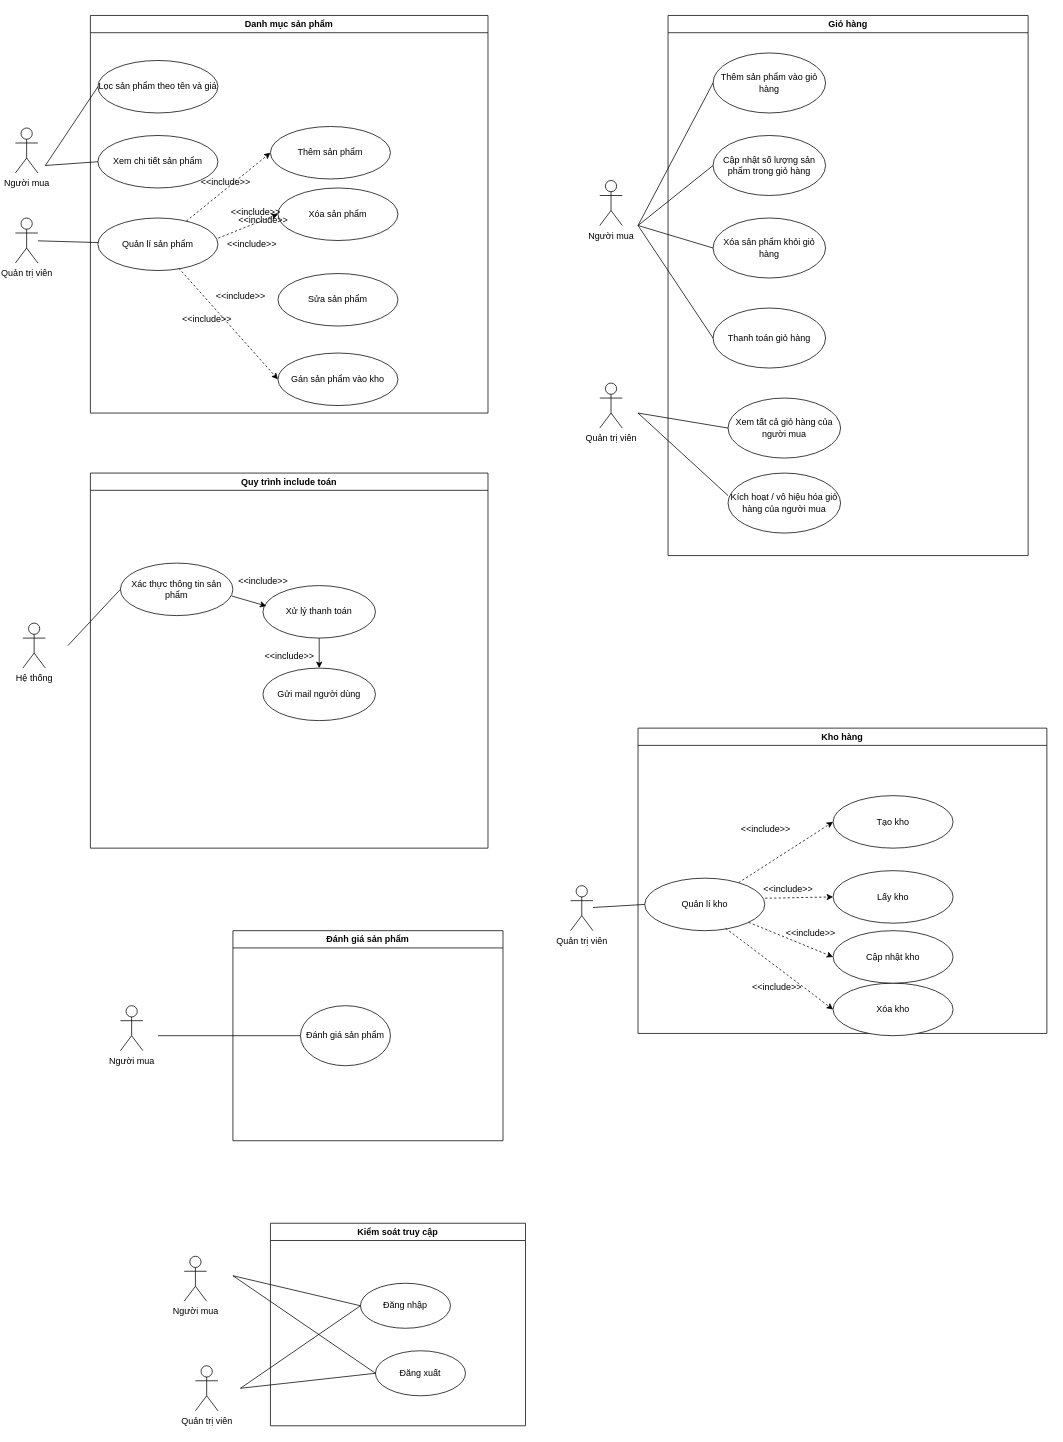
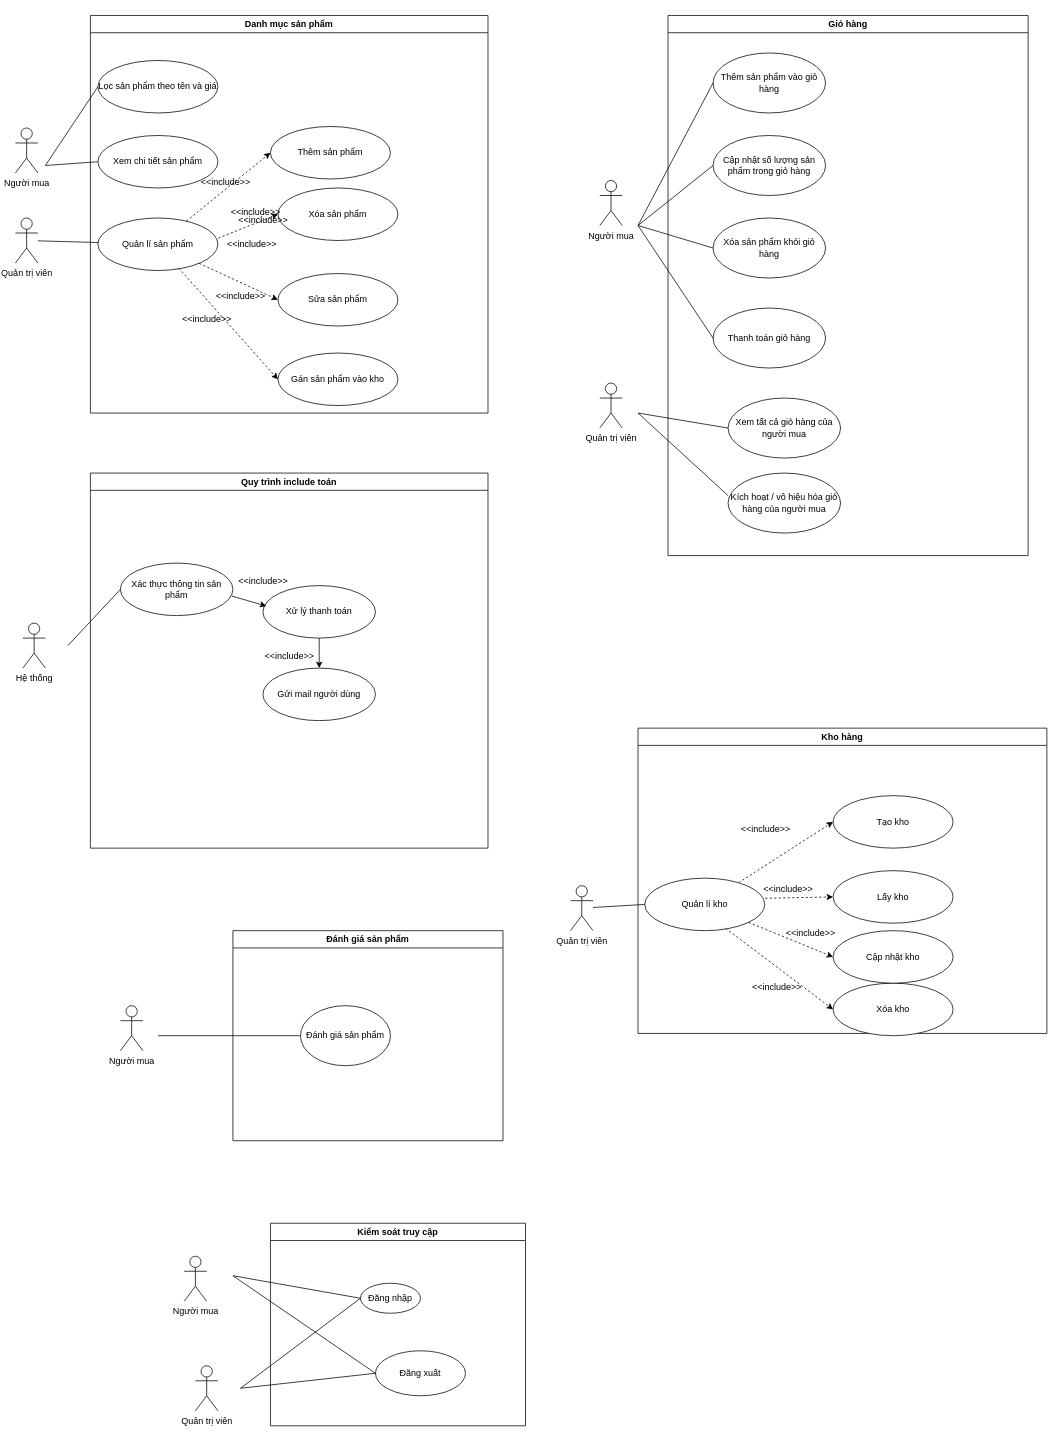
  <mxCell id="0" />
  <mxCell id="1" parent="0" />
  <mxCell id="2" value="Danh mục sản phẩm" style="swimlane;whiteSpace=wrap;html=1;labelBackgroundColor=none;rounded=0;" vertex="1" parent="1"><mxGeometry x="120" width="530" height="530" as="geometry" y="20" /></mxCell>
  <mxCell id="3" style="orthogonalLoop=1;jettySize=auto;html=1;entryX=0;entryY=0.5;entryDx=0;entryDy=0;rounded=0;dashed=1;" edge="1" parent="2" source="4" target="5"><mxGeometry relative="1" as="geometry" /></mxCell>
  <mxCell id="4" value="Quản lí sản phẩm" style="ellipse;whiteSpace=wrap;html=1;" vertex="1" parent="2"><mxGeometry x="10" y="270" width="160" height="70" as="geometry" /></mxCell>
  <mxCell id="5" value="Thêm sản phẩm" style="ellipse;whiteSpace=wrap;html=1;" vertex="1" parent="2"><mxGeometry x="240" y="148" width="160" height="70" as="geometry" /></mxCell>
  <mxCell id="6" value="Xóa sản phẩm" style="ellipse;whiteSpace=wrap;html=1;" vertex="1" parent="2"><mxGeometry x="250" y="230" width="160" height="70" as="geometry" /></mxCell>
  <mxCell id="7" value="Gán sản phẩm vào kho" style="ellipse;whiteSpace=wrap;html=1;" vertex="1" parent="2"><mxGeometry x="250" y="450" width="160" height="70" as="geometry" /></mxCell>
  <mxCell id="8" value="Sửa sản phẩm" style="ellipse;whiteSpace=wrap;html=1;" vertex="1" parent="2"><mxGeometry x="250" y="344" width="160" height="70" as="geometry" /></mxCell>
  <mxCell id="9" style="orthogonalLoop=1;jettySize=auto;html=1;entryX=0;entryY=0.5;entryDx=0;entryDy=0;rounded=0;dashed=1;exitX=1.003;exitY=0.383;exitDx=0;exitDy=0;exitPerimeter=0;" edge="1" parent="2" source="4" target="6"><mxGeometry relative="1" as="geometry"><mxPoint x="159" y="244" as="sourcePoint" /><mxPoint x="260" y="165" as="targetPoint" /></mxGeometry></mxCell>
+ <mxCell id="10" style="orthogonalLoop=1;jettySize=auto;html=1;entryX=0;entryY=0.5;entryDx=0;entryDy=0;rounded=0;dashed=1;" edge="1" parent="2" source="4" target="8"><mxGeometry relative="1" as="geometry"><mxPoint x="200" y="267" as="sourcePoint" /><mxPoint x="260" y="255" as="targetPoint" /></mxGeometry></mxCell>
  <mxCell id="11" style="orthogonalLoop=1;jettySize=auto;html=1;entryX=0;entryY=0.5;entryDx=0;entryDy=0;rounded=0;dashed=1;exitX=0.673;exitY=0.954;exitDx=0;exitDy=0;exitPerimeter=0;" edge="1" parent="2" source="4" target="7"><mxGeometry relative="1" as="geometry"><mxPoint x="173" y="301" as="sourcePoint" /><mxPoint x="260" y="345" as="targetPoint" /></mxGeometry></mxCell>
  <mxCell id="12" value="Lọc sản phẩm theo tên và giá" style="ellipse;whiteSpace=wrap;html=1;" vertex="1" parent="2"><mxGeometry x="10" y="60" width="160" height="70" as="geometry" /></mxCell>
  <mxCell id="13" value="Xem chi tiết sản phẩm" style="ellipse;whiteSpace=wrap;html=1;" vertex="1" parent="2"><mxGeometry x="10" y="160" width="160" height="70" as="geometry" /></mxCell>
  <mxCell id="14" value="&amp;lt;&amp;lt;include&amp;gt;&amp;gt;" style="text;html=1;align=center;verticalAlign=middle;resizable=0;points=[];autosize=1;strokeColor=none;fillColor=none;" vertex="1" parent="2"><mxGeometry x="170" y="290" width="90" height="30" as="geometry" /></mxCell>
  <mxCell id="15" value="&amp;lt;&amp;lt;include&amp;gt;&amp;gt;" style="text;html=1;align=center;verticalAlign=middle;resizable=0;points=[];autosize=1;strokeColor=none;fillColor=none;" vertex="1" parent="2"><mxGeometry x="155" y="360" width="90" height="30" as="geometry" /></mxCell>
  <mxCell id="16" value="&amp;lt;&amp;lt;include&amp;gt;&amp;gt;" style="text;html=1;align=center;verticalAlign=middle;resizable=0;points=[];autosize=1;strokeColor=none;fillColor=none;" vertex="1" parent="2"><mxGeometry x="110" y="390" width="90" height="30" as="geometry" /></mxCell>
  <mxCell id="17" value="Người mua" style="shape=umlActor;verticalLabelPosition=bottom;verticalAlign=top;html=1;outlineConnect=0;" vertex="1" parent="1"><mxGeometry x="20" y="170" width="30" height="60" as="geometry" /></mxCell>
  <mxCell id="18" style="orthogonalLoop=1;jettySize=auto;html=1;endArrow=none;startFill=0;" edge="1" parent="1" source="19" target="4"><mxGeometry relative="1" as="geometry" /></mxCell>
  <mxCell id="19" value="Quản trị viên" style="shape=umlActor;verticalLabelPosition=bottom;verticalAlign=top;html=1;outlineConnect=0;" vertex="1" parent="1"><mxGeometry x="20" y="290" width="30" height="60" as="geometry" /></mxCell>
  <mxCell id="20" style="orthogonalLoop=1;jettySize=auto;html=1;endArrow=none;startFill=0;entryX=0;entryY=0.5;entryDx=0;entryDy=0;" edge="1" parent="1" target="13"><mxGeometry relative="1" as="geometry"><mxPoint x="60" y="220" as="sourcePoint" /><mxPoint x="140" y="333" as="targetPoint" /></mxGeometry></mxCell>
  <mxCell id="21" style="orthogonalLoop=1;jettySize=auto;html=1;endArrow=none;startFill=0;entryX=0;entryY=0.5;entryDx=0;entryDy=0;" edge="1" parent="1" target="12"><mxGeometry relative="1" as="geometry"><mxPoint x="60" y="220" as="sourcePoint" /><mxPoint x="140" y="225" as="targetPoint" /></mxGeometry></mxCell>
  <mxCell id="22" value="Giỏ hàng" style="swimlane;whiteSpace=wrap;html=1;" vertex="1" parent="1"><mxGeometry x="890" width="480" height="720" as="geometry" y="20" /></mxCell>
  <mxCell id="23" value="Xem tất cả giỏ hàng của người mua" style="ellipse;whiteSpace=wrap;html=1;" vertex="1" parent="22"><mxGeometry x="80" y="510" width="150" height="80" as="geometry" /></mxCell>
  <mxCell id="24" value="Kích hoạt / vô hiệu hóa giỏ hàng của người mua" style="ellipse;whiteSpace=wrap;html=1;" vertex="1" parent="22"><mxGeometry x="80" y="610" width="150" height="80" as="geometry" /></mxCell>
  <mxCell id="25" value="Thêm sản phẩm vào giỏ hàng" style="ellipse;whiteSpace=wrap;html=1;" vertex="1" parent="22"><mxGeometry x="60" y="50" width="150" height="80" as="geometry" /></mxCell>
  <mxCell id="26" value="Cập nhật số lượng sản phẩm trong giỏ hàng" style="ellipse;whiteSpace=wrap;html=1;" vertex="1" parent="22"><mxGeometry x="60" y="160" width="150" height="80" as="geometry" /></mxCell>
  <mxCell id="27" value="Xóa sản phẩm khỏi giỏ hàng" style="ellipse;whiteSpace=wrap;html=1;" vertex="1" parent="22"><mxGeometry x="60" y="270" width="150" height="80" as="geometry" /></mxCell>
  <mxCell id="28" value="Thanh toán giỏ hàng" style="ellipse;whiteSpace=wrap;html=1;" vertex="1" parent="22"><mxGeometry x="60" y="390" width="150" height="80" as="geometry" /></mxCell>
  <mxCell id="29" value="Người mua" style="shape=umlActor;verticalLabelPosition=bottom;verticalAlign=top;html=1;outlineConnect=0;" vertex="1" parent="1"><mxGeometry x="799" y="240" width="30" height="60" as="geometry" /></mxCell>
  <mxCell id="30" value="Quản trị viên" style="shape=umlActor;verticalLabelPosition=bottom;verticalAlign=top;html=1;outlineConnect=0;" vertex="1" parent="1"><mxGeometry x="799" y="510" width="30" height="60" as="geometry" /></mxCell>
  <mxCell id="31" value="" style="endArrow=none;html=1;entryX=0;entryY=0.5;entryDx=0;entryDy=0;" edge="1" parent="1" target="23"><mxGeometry width="50" height="50" relative="1" as="geometry"><mxPoint x="850" y="550" as="sourcePoint" /><mxPoint x="880" y="450" as="targetPoint" /></mxGeometry></mxCell>
  <mxCell id="32" value="" style="endArrow=none;html=1;" edge="1" parent="1"><mxGeometry width="50" height="50" relative="1" as="geometry"><mxPoint x="850" y="550" as="sourcePoint" /><mxPoint x="970" y="660" as="targetPoint" /></mxGeometry></mxCell>
  <mxCell id="33" value="" style="endArrow=none;html=1;entryX=0;entryY=0.5;entryDx=0;entryDy=0;" edge="1" parent="1" target="28"><mxGeometry width="50" height="50" relative="1" as="geometry"><mxPoint x="850" y="300" as="sourcePoint" /><mxPoint x="940" y="460" as="targetPoint" /></mxGeometry></mxCell>
  <mxCell id="34" value="" style="endArrow=none;html=1;entryX=0;entryY=0.5;entryDx=0;entryDy=0;" edge="1" parent="1" target="27"><mxGeometry width="50" height="50" relative="1" as="geometry"><mxPoint x="850" y="300" as="sourcePoint" /><mxPoint x="960" y="460" as="targetPoint" /></mxGeometry></mxCell>
  <mxCell id="35" value="" style="endArrow=none;html=1;entryX=0;entryY=0.5;entryDx=0;entryDy=0;" edge="1" parent="1" target="26"><mxGeometry width="50" height="50" relative="1" as="geometry"><mxPoint x="850" y="300" as="sourcePoint" /><mxPoint x="960" y="340" as="targetPoint" /></mxGeometry></mxCell>
  <mxCell id="36" value="" style="endArrow=none;html=1;entryX=0;entryY=0.5;entryDx=0;entryDy=0;" edge="1" parent="1" target="25"><mxGeometry width="50" height="50" relative="1" as="geometry"><mxPoint x="850" y="300" as="sourcePoint" /><mxPoint x="940" y="110" as="targetPoint" /></mxGeometry></mxCell>
  <mxCell id="37" value="Quy trình include toán" style="swimlane;whiteSpace=wrap;html=1;" vertex="1" parent="1"><mxGeometry x="120" y="630" width="530" height="500" as="geometry" /></mxCell>
  <mxCell id="38" value="Xác thực thông tin sản phẩm" style="ellipse;whiteSpace=wrap;html=1;" vertex="1" parent="37"><mxGeometry x="40" y="120" width="150" height="70" as="geometry" /></mxCell>
  <mxCell id="39" value="" style="edgeStyle=orthogonalEdgeStyle;orthogonalLoop=1;jettySize=auto;html=1;" edge="1" parent="37" source="40" target="41"><mxGeometry relative="1" as="geometry" /></mxCell>
  <mxCell id="40" value="Xử lý thanh toán&lt;span style=&quot;color: rgba(0, 0, 0, 0); font-family: monospace; font-size: 0px; text-align: start; text-wrap-mode: nowrap;&quot;&gt;%3CmxGraphModel%3E%3Croot%3E%3CmxCell%20id%3D%220%22%2F%3E%3CmxCell%20id%3D%221%22%20parent%3D%220%22%2F%3E%3CmxCell%20id%3D%222%22%20value%3D%22X%C3%A1c%20th%E1%BB%B1c%20th%C3%B4ng%20tin%20s%E1%BA%A3n%20ph%E1%BA%A9m%22%20style%3D%22ellipse%3BwhiteSpace%3Dwrap%3Bhtml%3D1%3B%22%20vertex%3D%221%22%20parent%3D%221%22%3E%3CmxGeometry%20x%3D%22660%22%20y%3D%22740%22%20width%3D%22150%22%20height%3D%2270%22%20as%3D%22geometry%22%2F%3E%3C%2FmxCell%3E%3C%2Froot%3E%3C%2FmxGraphModel%3E&lt;/span&gt;" style="ellipse;whiteSpace=wrap;html=1;" vertex="1" parent="37"><mxGeometry x="230" y="150" width="150" height="70" as="geometry" /></mxCell>
  <mxCell id="41" value="Gửi mail người dùng" style="ellipse;whiteSpace=wrap;html=1;" vertex="1" parent="37"><mxGeometry x="230" y="260" width="150" height="70" as="geometry" /></mxCell>
  <mxCell id="42" value="" style="endArrow=classic;html=1;entryX=0.03;entryY=0.39;entryDx=0;entryDy=0;entryPerimeter=0;exitX=0.989;exitY=0.627;exitDx=0;exitDy=0;exitPerimeter=0;" edge="1" parent="37" source="38" target="40"><mxGeometry width="50" height="50" relative="1" as="geometry"><mxPoint x="140" y="190" as="sourcePoint" /><mxPoint x="260.0" y="125" as="targetPoint" /></mxGeometry></mxCell>
  <mxCell id="43" value="&amp;lt;&amp;lt;include&amp;gt;&amp;gt;" style="text;html=1;align=center;verticalAlign=middle;resizable=0;points=[];autosize=1;strokeColor=none;fillColor=none;" vertex="1" parent="37"><mxGeometry x="185" y="130" width="90" height="30" as="geometry" /></mxCell>
  <mxCell id="44" value="&amp;lt;&amp;lt;include&amp;gt;&amp;gt;" style="text;html=1;align=center;verticalAlign=middle;resizable=0;points=[];autosize=1;strokeColor=none;fillColor=none;" vertex="1" parent="37"><mxGeometry x="220" y="230" width="90" height="30" as="geometry" /></mxCell>
  <mxCell id="45" value="Hệ thống" style="shape=umlActor;verticalLabelPosition=bottom;verticalAlign=top;html=1;outlineConnect=0;" vertex="1" parent="1"><mxGeometry x="30" y="830" width="30" height="60" as="geometry" /></mxCell>
  <mxCell id="46" value="" style="endArrow=none;html=1;entryX=0;entryY=0.5;entryDx=0;entryDy=0;" edge="1" parent="1"><mxGeometry width="50" height="50" relative="1" as="geometry"><mxPoint x="90" y="860" as="sourcePoint" /><mxPoint x="160" y="785" as="targetPoint" /></mxGeometry></mxCell>
  <mxCell id="47" value="&amp;lt;&amp;lt;include&amp;gt;&amp;gt;" style="text;html=1;align=center;verticalAlign=middle;resizable=0;points=[];autosize=1;strokeColor=none;fillColor=none;" vertex="1" parent="1"><mxGeometry x="255" y="228" width="90" height="30" as="geometry" /></mxCell>
  <mxCell id="48" value="&amp;lt;&amp;lt;include&amp;gt;&amp;gt;" style="text;html=1;align=center;verticalAlign=middle;resizable=0;points=[];autosize=1;strokeColor=none;fillColor=none;" vertex="1" parent="1"><mxGeometry x="295" y="268" width="90" height="30" as="geometry" /></mxCell>
  <mxCell id="49" value="&amp;lt;&amp;lt;include&amp;gt;&amp;gt;" style="text;html=1;align=center;verticalAlign=middle;resizable=0;points=[];autosize=1;strokeColor=none;fillColor=none;" vertex="1" parent="1"><mxGeometry x="305" y="278" width="90" height="30" as="geometry" /></mxCell>
  <mxCell id="50" value="Kho hàng" style="swimlane;whiteSpace=wrap;html=1;labelBackgroundColor=none;rounded=0;" vertex="1" parent="1"><mxGeometry x="850" y="970" width="545" height="407" as="geometry" /></mxCell>
  <mxCell id="51" style="orthogonalLoop=1;jettySize=auto;html=1;entryX=0;entryY=0.5;entryDx=0;entryDy=0;rounded=0;dashed=1;" edge="1" parent="50" source="52" target="53"><mxGeometry relative="1" as="geometry" /></mxCell>
  <mxCell id="52" value="Quản lí kho" style="ellipse;whiteSpace=wrap;html=1;" vertex="1" parent="50"><mxGeometry x="9" y="200" width="160" height="70" as="geometry" /></mxCell>
  <mxCell id="53" value="Tạo kho" style="ellipse;whiteSpace=wrap;html=1;" vertex="1" parent="50"><mxGeometry x="260" y="90" width="160" height="70" as="geometry" /></mxCell>
  <mxCell id="54" value="Lấy kho" style="ellipse;whiteSpace=wrap;html=1;" vertex="1" parent="50"><mxGeometry x="260" y="190" width="160" height="70" as="geometry" /></mxCell>
  <mxCell id="55" value="Xóa kho" style="ellipse;whiteSpace=wrap;html=1;" vertex="1" parent="50"><mxGeometry x="260" y="340" width="160" height="70" as="geometry" /></mxCell>
  <mxCell id="56" value="Cập nhật kho" style="ellipse;whiteSpace=wrap;html=1;" vertex="1" parent="50"><mxGeometry x="260" y="270" width="160" height="70" as="geometry" /></mxCell>
  <mxCell id="57" style="orthogonalLoop=1;jettySize=auto;html=1;entryX=0;entryY=0.5;entryDx=0;entryDy=0;rounded=0;dashed=1;exitX=1.003;exitY=0.383;exitDx=0;exitDy=0;exitPerimeter=0;" edge="1" parent="50" source="52" target="54"><mxGeometry relative="1" as="geometry"><mxPoint x="159" y="244" as="sourcePoint" /><mxPoint x="260" y="165" as="targetPoint" /></mxGeometry></mxCell>
  <mxCell id="58" style="orthogonalLoop=1;jettySize=auto;html=1;entryX=0;entryY=0.5;entryDx=0;entryDy=0;rounded=0;dashed=1;" edge="1" parent="50" source="52" target="56"><mxGeometry relative="1" as="geometry"><mxPoint x="200" y="267" as="sourcePoint" /><mxPoint x="260" y="255" as="targetPoint" /></mxGeometry></mxCell>
  <mxCell id="59" style="orthogonalLoop=1;jettySize=auto;html=1;entryX=0;entryY=0.5;entryDx=0;entryDy=0;rounded=0;dashed=1;exitX=0.673;exitY=0.954;exitDx=0;exitDy=0;exitPerimeter=0;" edge="1" parent="50" source="52" target="55"><mxGeometry relative="1" as="geometry"><mxPoint x="173" y="301" as="sourcePoint" /><mxPoint x="260" y="345" as="targetPoint" /></mxGeometry></mxCell>
  <mxCell id="60" value="&amp;lt;&amp;lt;include&amp;gt;&amp;gt;" style="text;html=1;align=center;verticalAlign=middle;resizable=0;points=[];autosize=1;strokeColor=none;fillColor=none;" vertex="1" parent="50"><mxGeometry x="185" y="258" width="90" height="30" as="geometry" /></mxCell>
  <mxCell id="61" value="&amp;lt;&amp;lt;include&amp;gt;&amp;gt;" style="text;html=1;align=center;verticalAlign=middle;resizable=0;points=[];autosize=1;strokeColor=none;fillColor=none;" vertex="1" parent="50"><mxGeometry x="140" y="330" width="90" height="30" as="geometry" /></mxCell>
  <mxCell id="62" value="&amp;lt;&amp;lt;include&amp;gt;&amp;gt;" style="text;html=1;align=center;verticalAlign=middle;resizable=0;points=[];autosize=1;strokeColor=none;fillColor=none;" vertex="1" parent="50"><mxGeometry x="125" y="120" width="90" height="30" as="geometry" /></mxCell>
  <mxCell id="63" value="&amp;lt;&amp;lt;include&amp;gt;&amp;gt;" style="text;html=1;align=center;verticalAlign=middle;resizable=0;points=[];autosize=1;strokeColor=none;fillColor=none;" vertex="1" parent="50"><mxGeometry x="155" y="200" width="90" height="30" as="geometry" /></mxCell>
  <mxCell id="64" style="orthogonalLoop=1;jettySize=auto;html=1;entryX=0;entryY=0.5;entryDx=0;entryDy=0;endArrow=none;startFill=0;" edge="1" parent="1" source="65" target="52"><mxGeometry relative="1" as="geometry" /></mxCell>
  <mxCell id="65" value="Quản trị viên" style="shape=umlActor;verticalLabelPosition=bottom;verticalAlign=top;html=1;outlineConnect=0;" vertex="1" parent="1"><mxGeometry x="760" y="1180" width="30" height="60" as="geometry" /></mxCell>
  <mxCell id="66" value="Đánh giá sản phẩm" style="swimlane;whiteSpace=wrap;html=1;" vertex="1" parent="1"><mxGeometry x="310" y="1240" width="360" height="280" as="geometry" /></mxCell>
  <mxCell id="67" value="Đánh giá sản phẩm" style="ellipse;whiteSpace=wrap;html=1;" vertex="1" parent="66"><mxGeometry x="90" y="100" width="120" height="80" as="geometry" /></mxCell>
  <mxCell id="68" value="Người mua" style="shape=umlActor;verticalLabelPosition=bottom;verticalAlign=top;html=1;outlineConnect=0;" vertex="1" parent="1"><mxGeometry x="160" y="1340" width="30" height="60" as="geometry" /></mxCell>
  <mxCell id="69" value="" style="endArrow=none;html=1;entryX=0;entryY=0.5;entryDx=0;entryDy=0;" edge="1" parent="1" target="67"><mxGeometry width="50" height="50" relative="1" as="geometry"><mxPoint x="210" y="1380" as="sourcePoint" /><mxPoint x="430" y="1320" as="targetPoint" /></mxGeometry></mxCell>
  <mxCell id="70" value="Kiểm soát truy cập" style="swimlane;whiteSpace=wrap;html=1;" vertex="1" parent="1"><mxGeometry x="360" y="1630" width="340" height="270" as="geometry" /></mxCell>
- <mxCell id="71" value="Đăng nhập" style="ellipse;whiteSpace=wrap;html=1;" vertex="1" parent="70"><mxGeometry x="120" y="80" width="120" height="60" as="geometry" /></mxCell>
+ <mxCell id="71" value="Đăng nhập" style="ellipse;whiteSpace=wrap;html=1;" vertex="1" parent="70"><mxGeometry x="120" y="80" width="80" height="40" as="geometry" /></mxCell>
  <mxCell id="72" value="Đăng xuất" style="ellipse;whiteSpace=wrap;html=1;" vertex="1" parent="70"><mxGeometry x="140" y="170" width="120" height="60" as="geometry" /></mxCell>
  <mxCell id="73" value="Người mua" style="shape=umlActor;verticalLabelPosition=bottom;verticalAlign=top;html=1;outlineConnect=0;" vertex="1" parent="1"><mxGeometry x="245" y="1674" width="30" height="60" as="geometry" /></mxCell>
  <mxCell id="74" value="Quản trị viên" style="shape=umlActor;verticalLabelPosition=bottom;verticalAlign=top;html=1;outlineConnect=0;" vertex="1" parent="1"><mxGeometry x="260" y="1820" width="30" height="60" as="geometry" /></mxCell>
  <mxCell id="75" value="" style="endArrow=none;html=1;entryX=0;entryY=0.5;entryDx=0;entryDy=0;" edge="1" parent="1" target="71"><mxGeometry width="50" height="50" relative="1" as="geometry"><mxPoint x="320" y="1850" as="sourcePoint" /><mxPoint x="380" y="1780" as="targetPoint" /></mxGeometry></mxCell>
  <mxCell id="76" value="" style="endArrow=none;html=1;entryX=0;entryY=0.5;entryDx=0;entryDy=0;" edge="1" parent="1" target="72"><mxGeometry width="50" height="50" relative="1" as="geometry"><mxPoint x="320" y="1850" as="sourcePoint" /><mxPoint x="490" y="1750" as="targetPoint" /></mxGeometry></mxCell>
  <mxCell id="77" value="" style="endArrow=none;html=1;entryX=0;entryY=0.5;entryDx=0;entryDy=0;" edge="1" parent="1" target="71"><mxGeometry width="50" height="50" relative="1" as="geometry"><mxPoint x="310" y="1700" as="sourcePoint" /><mxPoint x="510" y="1840" as="targetPoint" /></mxGeometry></mxCell>
  <mxCell id="78" value="" style="endArrow=none;html=1;entryX=0;entryY=0.5;entryDx=0;entryDy=0;" edge="1" parent="1" target="72"><mxGeometry width="50" height="50" relative="1" as="geometry"><mxPoint x="310" y="1700" as="sourcePoint" /><mxPoint x="490" y="1750" as="targetPoint" /></mxGeometry></mxCell>
